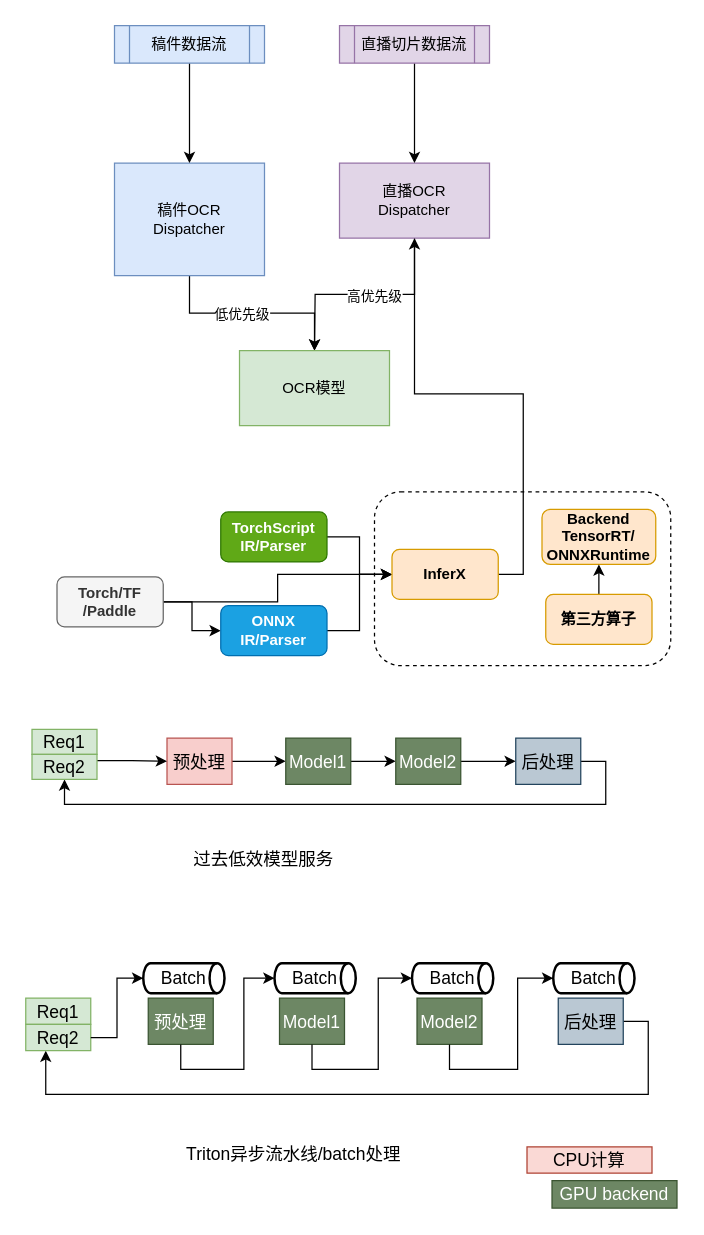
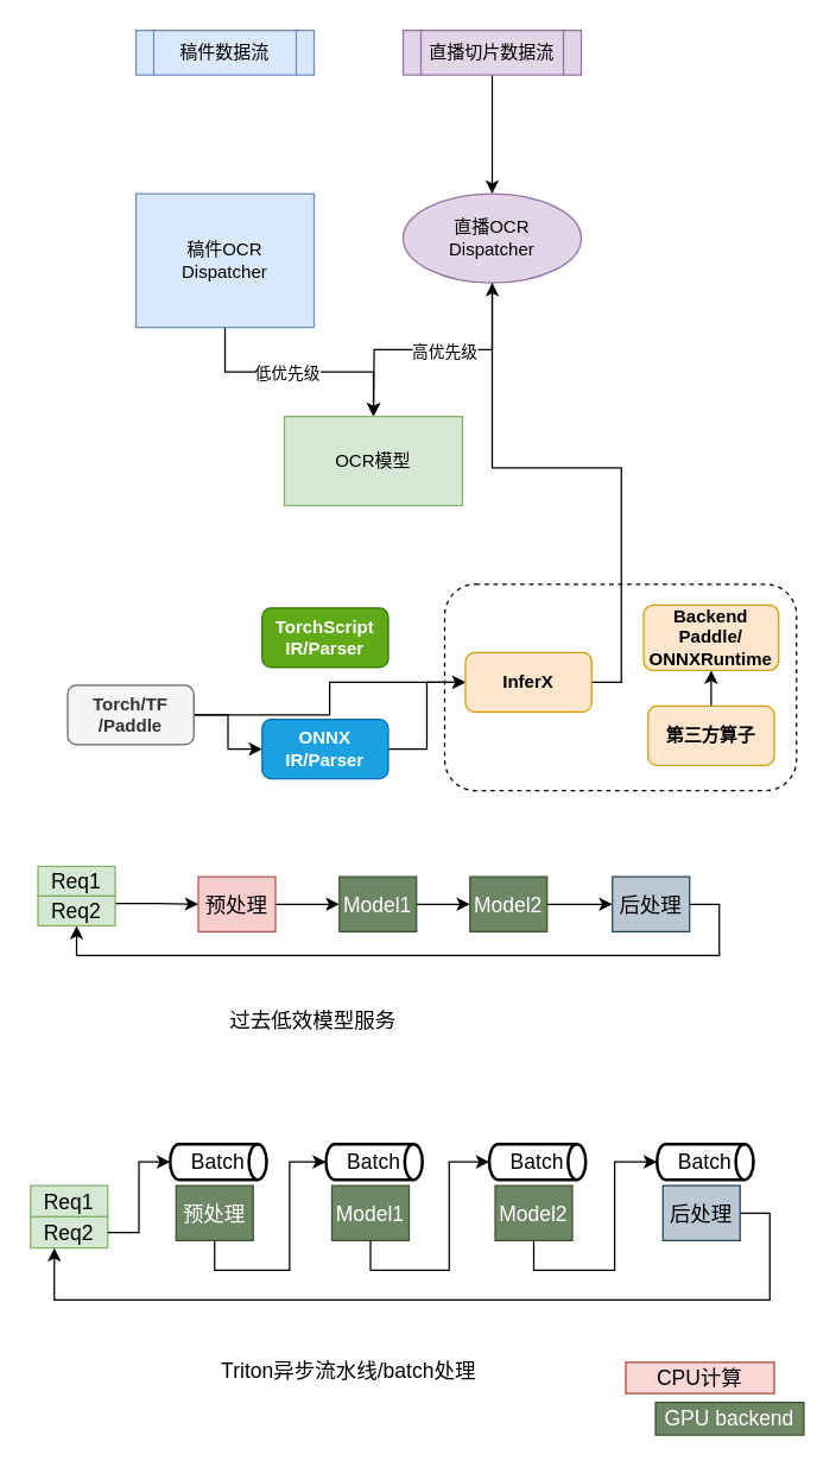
  <mxCell id="0" />
  <mxCell id="1" parent="0" />
  <mxCell id="2" value="" style="rounded=1;whiteSpace=wrap;html=1;dashed=1;fontStyle=1" parent="1" vertex="1"><mxGeometry x="299" y="393" width="237" height="139" as="geometry" /></mxCell>
  <mxCell id="3" style="edgeStyle=orthogonalEdgeStyle;rounded=0;orthogonalLoop=1;jettySize=auto;html=1;exitX=0.5;exitY=1;exitDx=0;exitDy=0;" parent="1" source="5" target="9" edge="1"><mxGeometry relative="1" as="geometry" /></mxCell>
  <mxCell id="4" value="低优先级" style="edgeLabel;html=1;align=center;verticalAlign=middle;resizable=0;points=[];" parent="3" vertex="1" connectable="0"><mxGeometry x="-0.116" relative="1" as="geometry"><mxPoint as="offset" /></mxGeometry></mxCell>
  <mxCell id="5" value="稿件OCR&lt;br&gt;Dispatcher" style="rounded=0;whiteSpace=wrap;html=1;fillColor=#dae8fc;strokeColor=#6c8ebf;" parent="1" vertex="1"><mxGeometry x="91" y="130" width="120" height="90" as="geometry" /></mxCell>
  <mxCell id="6" style="edgeStyle=orthogonalEdgeStyle;rounded=0;orthogonalLoop=1;jettySize=auto;html=1;exitX=0.5;exitY=1;exitDx=0;exitDy=0;" parent="1" source="8" edge="1"><mxGeometry relative="1" as="geometry"><mxPoint x="251" y="280" as="targetPoint" /></mxGeometry></mxCell>
  <mxCell id="7" value="高优先级" style="edgeLabel;html=1;align=center;verticalAlign=middle;resizable=0;points=[];" parent="6" vertex="1" connectable="0"><mxGeometry x="-0.082" y="1" relative="1" as="geometry"><mxPoint as="offset" /></mxGeometry></mxCell>
- <mxCell id="8" value="直播OCR&lt;br&gt;Dispatcher" style="rounded=0;whiteSpace=wrap;html=1;fillColor=#e1d5e7;strokeColor=#9673a6;" parent="1" vertex="1"><mxGeometry x="271" y="130" width="120" height="60" as="geometry" /></mxCell>
+ <mxCell id="8" value="直播OCR&lt;br&gt;Dispatcher" style="ellipse;whiteSpace=wrap;html=1;fillColor=#e1d5e7;strokeColor=#9673a6;" parent="1" vertex="1"><mxGeometry x="271" y="130" width="120" height="60" as="geometry" /></mxCell>
  <mxCell id="9" value="OCR模型" style="rounded=0;whiteSpace=wrap;html=1;fillColor=#d5e8d4;strokeColor=#82b366;" parent="1" vertex="1"><mxGeometry x="191" y="280" width="120" height="60" as="geometry" /></mxCell>
- <mxCell id="10" style="edgeStyle=orthogonalEdgeStyle;rounded=0;orthogonalLoop=1;jettySize=auto;html=1;exitX=0.5;exitY=1;exitDx=0;exitDy=0;" parent="1" source="11" target="5" edge="1"><mxGeometry relative="1" as="geometry" /></mxCell>
  <mxCell id="11" value="稿件数据流" style="shape=process;whiteSpace=wrap;html=1;backgroundOutline=1;fillColor=#dae8fc;strokeColor=#6c8ebf;" parent="1" vertex="1"><mxGeometry x="91" y="20" width="120" height="30" as="geometry" /></mxCell>
  <mxCell id="12" style="edgeStyle=orthogonalEdgeStyle;rounded=0;orthogonalLoop=1;jettySize=auto;html=1;exitX=0.5;exitY=1;exitDx=0;exitDy=0;entryX=0.5;entryY=0;entryDx=0;entryDy=0;" parent="1" source="13" target="8" edge="1"><mxGeometry relative="1" as="geometry" /></mxCell>
  <mxCell id="13" value="直播切片数据流" style="shape=process;whiteSpace=wrap;html=1;backgroundOutline=1;fillColor=#e1d5e7;strokeColor=#9673a6;" parent="1" vertex="1"><mxGeometry x="271" y="20" width="120" height="30" as="geometry" /></mxCell>
  <mxCell id="14" style="edgeStyle=orthogonalEdgeStyle;rounded=0;orthogonalLoop=1;jettySize=auto;html=1;exitX=1;exitY=0.5;exitDx=0;exitDy=0;fontStyle=1;" parent="1" source="16" target="22" edge="1"><mxGeometry relative="1" as="geometry" /></mxCell>
  <mxCell id="15" style="edgeStyle=orthogonalEdgeStyle;rounded=0;orthogonalLoop=1;jettySize=auto;html=1;exitX=1;exitY=0.5;exitDx=0;exitDy=0;entryX=0;entryY=0.5;entryDx=0;entryDy=0;fontStyle=1" parent="1" source="16" target="20" edge="1"><mxGeometry relative="1" as="geometry" /></mxCell>
  <mxCell id="16" value="Torch/TF&lt;br&gt;/Paddle" style="rounded=1;whiteSpace=wrap;html=1;fillColor=#f5f5f5;strokeColor=#666666;fontColor=#333333;fontStyle=1" parent="1" vertex="1"><mxGeometry x="45" y="461" width="85" height="40" as="geometry" /></mxCell>
- <mxCell id="17" style="edgeStyle=orthogonalEdgeStyle;rounded=0;orthogonalLoop=1;jettySize=auto;html=1;exitX=1;exitY=0.5;exitDx=0;exitDy=0;entryX=0;entryY=0.5;entryDx=0;entryDy=0;fontStyle=1" parent="1" source="18" target="22" edge="1"><mxGeometry relative="1" as="geometry" /></mxCell>
  <mxCell id="18" value="TorchScript IR/Parser" style="rounded=1;whiteSpace=wrap;html=1;fillColor=#60a917;strokeColor=#2D7600;fontColor=#ffffff;fontStyle=1" parent="1" vertex="1"><mxGeometry x="176" y="409" width="85" height="40" as="geometry" /></mxCell>
  <mxCell id="19" style="edgeStyle=orthogonalEdgeStyle;rounded=0;orthogonalLoop=1;jettySize=auto;html=1;exitX=1;exitY=0.5;exitDx=0;exitDy=0;entryX=0;entryY=0.5;entryDx=0;entryDy=0;fontStyle=1;endArrow=open;" parent="1" source="20" target="22" edge="1"><mxGeometry relative="1" as="geometry" /></mxCell>
  <mxCell id="20" value="ONNX IR/Parser" style="rounded=1;whiteSpace=wrap;html=1;fillColor=#1ba1e2;strokeColor=#006EAF;fontColor=#ffffff;fontStyle=1" parent="1" vertex="1"><mxGeometry x="176" y="484" width="85" height="40" as="geometry" /></mxCell>
  <mxCell id="21" style="edgeStyle=orthogonalEdgeStyle;rounded=0;orthogonalLoop=1;jettySize=auto;html=1;exitX=1;exitY=0.5;exitDx=0;exitDy=0;fontStyle=1;" parent="1" source="22" target="8" edge="1"><mxGeometry relative="1" as="geometry" /></mxCell>
  <mxCell id="22" value="InferX" style="rounded=1;whiteSpace=wrap;html=1;fillColor=#ffe6cc;strokeColor=#d79b00;fontStyle=1" parent="1" vertex="1"><mxGeometry x="313" y="439" width="85" height="40" as="geometry" /></mxCell>
- <mxCell id="23" value="Backend&lt;br&gt;TensorRT/&lt;br&gt;ONNXRuntime" style="rounded=1;whiteSpace=wrap;html=1;fillColor=#ffe6cc;strokeColor=#d79b00;fontStyle=1" parent="1" vertex="1"><mxGeometry x="433" y="407" width="91" height="44" as="geometry" /></mxCell>
+ <mxCell id="23" value="Backend&lt;br&gt;Paddle/&lt;br&gt;ONNXRuntime" style="rounded=1;whiteSpace=wrap;html=1;fillColor=#ffe6cc;strokeColor=#d79b00;fontStyle=1" parent="1" vertex="1"><mxGeometry x="433" y="407" width="91" height="44" as="geometry" /></mxCell>
  <mxCell id="24" style="edgeStyle=orthogonalEdgeStyle;rounded=0;orthogonalLoop=1;jettySize=auto;html=1;exitX=0.541;exitY=0.05;exitDx=0;exitDy=0;entryX=0.5;entryY=1;entryDx=0;entryDy=0;exitPerimeter=0;fontStyle=1" parent="1" source="25" target="23" edge="1"><mxGeometry relative="1" as="geometry" /></mxCell>
  <mxCell id="25" value="第三方算子" style="rounded=1;whiteSpace=wrap;html=1;fillColor=#ffe6cc;strokeColor=#d79b00;fontStyle=1" parent="1" vertex="1"><mxGeometry x="436" y="475" width="85" height="40" as="geometry" /></mxCell>
  <mxCell id="26" style="edgeStyle=orthogonalEdgeStyle;rounded=0;orthogonalLoop=1;jettySize=auto;html=1;exitX=1;exitY=0.5;exitDx=0;exitDy=0;entryX=0;entryY=0.5;entryDx=0;entryDy=0;fontSize=14;" edge="1" parent="1" source="27" target="29"><mxGeometry relative="1" as="geometry" /></mxCell>
  <mxCell id="27" value="预处理" style="rounded=0;whiteSpace=wrap;html=1;fillColor=#f8cecc;strokeColor=#b85450;fontSize=14;" vertex="1" parent="1"><mxGeometry x="133" y="590" width="52" height="37" as="geometry" /></mxCell>
  <mxCell id="28" style="edgeStyle=orthogonalEdgeStyle;rounded=0;orthogonalLoop=1;jettySize=auto;html=1;exitX=1;exitY=0.5;exitDx=0;exitDy=0;fontSize=14;" edge="1" parent="1" source="29" target="31"><mxGeometry relative="1" as="geometry" /></mxCell>
  <mxCell id="29" value="Model1" style="rounded=0;whiteSpace=wrap;html=1;fillColor=#6d8764;strokeColor=#3A5431;fontColor=#ffffff;fontSize=14;" vertex="1" parent="1"><mxGeometry x="228" y="590" width="52" height="37" as="geometry" /></mxCell>
  <mxCell id="30" style="edgeStyle=orthogonalEdgeStyle;rounded=0;orthogonalLoop=1;jettySize=auto;html=1;exitX=1;exitY=0.5;exitDx=0;exitDy=0;entryX=0;entryY=0.5;entryDx=0;entryDy=0;fontSize=14;" edge="1" parent="1" source="31" target="33"><mxGeometry relative="1" as="geometry" /></mxCell>
  <mxCell id="31" value="Model2" style="rounded=0;whiteSpace=wrap;html=1;fillColor=#6d8764;strokeColor=#3A5431;fontColor=#ffffff;fontSize=14;" vertex="1" parent="1"><mxGeometry x="316" y="590" width="52" height="37" as="geometry" /></mxCell>
  <mxCell id="32" style="edgeStyle=orthogonalEdgeStyle;rounded=0;orthogonalLoop=1;jettySize=auto;html=1;exitX=1;exitY=0.5;exitDx=0;exitDy=0;entryX=0.5;entryY=1;entryDx=0;entryDy=0;fontSize=14;" edge="1" parent="1" source="33" target="47"><mxGeometry relative="1" as="geometry" /></mxCell>
  <mxCell id="33" value="后处理" style="rounded=0;whiteSpace=wrap;html=1;fillColor=#bac8d3;strokeColor=#23445d;fontSize=14;" vertex="1" parent="1"><mxGeometry x="412" y="590" width="52" height="37" as="geometry" /></mxCell>
  <mxCell id="34" value="Req1" style="rounded=0;whiteSpace=wrap;html=1;fillColor=#d5e8d4;strokeColor=#82b366;fontSize=14;" vertex="1" parent="1"><mxGeometry x="25" y="583" width="52" height="20" as="geometry" /></mxCell>
  <mxCell id="35" value="预处理" style="rounded=0;whiteSpace=wrap;html=1;fillColor=#6d8764;strokeColor=#3A5431;fontColor=#ffffff;fontSize=14;" vertex="1" parent="1"><mxGeometry x="118" y="798" width="52" height="37" as="geometry" /></mxCell>
  <mxCell id="36" value="Batch" style="strokeWidth=2;html=1;shape=mxgraph.flowchart.direct_data;whiteSpace=wrap;fontSize=14;" vertex="1" parent="1"><mxGeometry x="114" y="770" width="65" height="24" as="geometry" /></mxCell>
  <mxCell id="37" value="Model1" style="rounded=0;whiteSpace=wrap;html=1;fillColor=#6d8764;strokeColor=#3A5431;fontColor=#ffffff;fontSize=14;" vertex="1" parent="1"><mxGeometry x="223" y="798" width="52" height="37" as="geometry" /></mxCell>
  <mxCell id="38" value="Batch" style="strokeWidth=2;html=1;shape=mxgraph.flowchart.direct_data;whiteSpace=wrap;fontSize=14;" vertex="1" parent="1"><mxGeometry x="219" y="770" width="65" height="24" as="geometry" /></mxCell>
  <mxCell id="39" value="Model2" style="rounded=0;whiteSpace=wrap;html=1;fillColor=#6d8764;strokeColor=#3A5431;fontColor=#ffffff;fontSize=14;" vertex="1" parent="1"><mxGeometry x="333" y="798" width="52" height="37" as="geometry" /></mxCell>
  <mxCell id="40" value="Batch" style="strokeWidth=2;html=1;shape=mxgraph.flowchart.direct_data;whiteSpace=wrap;fontSize=14;" vertex="1" parent="1"><mxGeometry x="329" y="770" width="65" height="24" as="geometry" /></mxCell>
  <mxCell id="41" style="edgeStyle=orthogonalEdgeStyle;rounded=0;orthogonalLoop=1;jettySize=auto;html=1;exitX=1;exitY=0.5;exitDx=0;exitDy=0;fontSize=14;" edge="1" parent="1" source="42" target="45"><mxGeometry relative="1" as="geometry"><mxPoint x="58" y="834" as="targetPoint" /><Array as="points"><mxPoint x="518" y="817" /><mxPoint x="518" y="875" /><mxPoint x="36" y="875" /></Array></mxGeometry></mxCell>
  <mxCell id="42" value="后处理" style="rounded=0;whiteSpace=wrap;html=1;fillColor=#bac8d3;strokeColor=#23445d;fontSize=14;" vertex="1" parent="1"><mxGeometry x="446" y="798" width="52" height="37" as="geometry" /></mxCell>
  <mxCell id="43" value="Batch" style="strokeWidth=2;html=1;shape=mxgraph.flowchart.direct_data;whiteSpace=wrap;fontSize=14;" vertex="1" parent="1"><mxGeometry x="442" y="770" width="65" height="24" as="geometry" /></mxCell>
  <mxCell id="44" value="Req1" style="rounded=0;whiteSpace=wrap;html=1;fillColor=#d5e8d4;strokeColor=#82b366;fontSize=14;" vertex="1" parent="1"><mxGeometry x="20" y="798" width="52" height="21" as="geometry" /></mxCell>
  <mxCell id="45" value="Req2" style="rounded=0;whiteSpace=wrap;html=1;fillColor=#d5e8d4;strokeColor=#82b366;fontSize=14;" vertex="1" parent="1"><mxGeometry x="20" y="819" width="52" height="21" as="geometry" /></mxCell>
  <mxCell id="46" style="edgeStyle=orthogonalEdgeStyle;rounded=0;orthogonalLoop=1;jettySize=auto;html=1;exitX=1;exitY=0.25;exitDx=0;exitDy=0;entryX=0;entryY=0.5;entryDx=0;entryDy=0;fontSize=14;" edge="1" parent="1" source="47" target="27"><mxGeometry relative="1" as="geometry" /></mxCell>
  <mxCell id="47" value="Req2" style="rounded=0;whiteSpace=wrap;html=1;fillColor=#d5e8d4;strokeColor=#82b366;fontSize=14;" vertex="1" parent="1"><mxGeometry x="25" y="603" width="52" height="20" as="geometry" /></mxCell>
  <mxCell id="48" style="edgeStyle=orthogonalEdgeStyle;rounded=0;orthogonalLoop=1;jettySize=auto;html=1;exitX=1;exitY=0.5;exitDx=0;exitDy=0;entryX=0;entryY=0.5;entryDx=0;entryDy=0;entryPerimeter=0;fontSize=14;" edge="1" parent="1" source="45" target="36"><mxGeometry relative="1" as="geometry" /></mxCell>
  <mxCell id="49" style="edgeStyle=orthogonalEdgeStyle;rounded=0;orthogonalLoop=1;jettySize=auto;html=1;exitX=0.5;exitY=1;exitDx=0;exitDy=0;entryX=0;entryY=0.5;entryDx=0;entryDy=0;entryPerimeter=0;fontSize=14;" edge="1" parent="1" source="35" target="38"><mxGeometry relative="1" as="geometry" /></mxCell>
  <mxCell id="50" style="edgeStyle=orthogonalEdgeStyle;rounded=0;orthogonalLoop=1;jettySize=auto;html=1;exitX=0.5;exitY=1;exitDx=0;exitDy=0;entryX=0;entryY=0.5;entryDx=0;entryDy=0;entryPerimeter=0;fontSize=14;" edge="1" parent="1" source="37" target="40"><mxGeometry relative="1" as="geometry" /></mxCell>
  <mxCell id="51" style="edgeStyle=orthogonalEdgeStyle;rounded=0;orthogonalLoop=1;jettySize=auto;html=1;exitX=0.5;exitY=1;exitDx=0;exitDy=0;entryX=0;entryY=0.5;entryDx=0;entryDy=0;entryPerimeter=0;fontSize=14;" edge="1" parent="1" source="39" target="43"><mxGeometry relative="1" as="geometry" /></mxCell>
  <mxCell id="52" value="GPU backend" style="rounded=0;whiteSpace=wrap;html=1;fillColor=#6d8764;strokeColor=#3A5431;fontColor=#ffffff;fontSize=14;" vertex="1" parent="1"><mxGeometry x="441" y="944" width="100" height="22" as="geometry" /></mxCell>
  <mxCell id="53" value="CPU计算" style="rounded=0;whiteSpace=wrap;html=1;fillColor=#fad9d5;strokeColor=#ae4132;fontSize=14;" vertex="1" parent="1"><mxGeometry x="421" y="917" width="100" height="21" as="geometry" /></mxCell>
  <mxCell id="54" value="过去低效&lt;span style=&quot;background-color: initial; font-size: 14px;&quot;&gt;模型服务&lt;/span&gt;" style="text;html=1;align=center;verticalAlign=middle;resizable=0;points=[];autosize=1;strokeColor=none;fillColor=none;strokeWidth=1;fontSize=14;" vertex="1" parent="1"><mxGeometry x="145" y="672" width="130" height="29" as="geometry" /></mxCell>
  <mxCell id="55" value="Triton&lt;span style=&quot;background-color: initial; font-size: 14px;&quot;&gt;异步流水线/batch处理&lt;/span&gt;" style="text;html=1;align=center;verticalAlign=middle;resizable=0;points=[];autosize=1;strokeColor=none;fillColor=none;fontSize=14;" vertex="1" parent="1"><mxGeometry x="139" y="908" width="189" height="29" as="geometry" /></mxCell>
